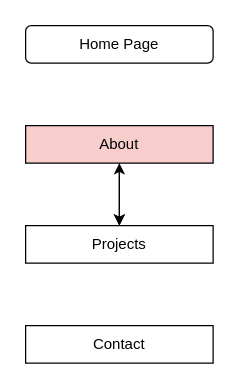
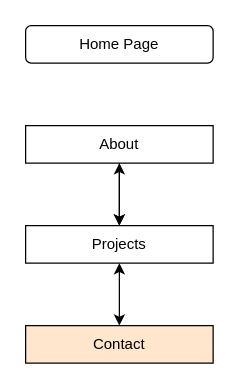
  <mxCell id="0" />
  <mxCell id="1" parent="0" />
  <mxCell id="2" value="Home Page" style="whiteSpace=wrap;html=1;rounded=1;" vertex="1" parent="1"><mxGeometry x="20" y="20" width="150" height="30" as="geometry" /></mxCell>
  <mxCell id="3" style="edgeStyle=orthogonalEdgeStyle;rounded=0;orthogonalLoop=1;jettySize=auto;html=1;entryX=0.5;entryY=0;entryDx=0;entryDy=0;" edge="1" parent="1" source="4" target="7"><mxGeometry relative="1" as="geometry" /></mxCell>
- <mxCell id="4" value="About" style="rounded=0;whiteSpace=wrap;html=1;fillColor=#f8cecc;" vertex="1" parent="1"><mxGeometry x="20" y="100" width="150" height="30" as="geometry" /></mxCell>
+ <mxCell id="4" value="About" style="rounded=0;whiteSpace=wrap;html=1;" vertex="1" parent="1"><mxGeometry x="20" y="100" width="150" height="30" as="geometry" /></mxCell>
+ <mxCell id="5" style="edgeStyle=orthogonalEdgeStyle;rounded=0;orthogonalLoop=1;jettySize=auto;html=1;entryX=0.5;entryY=0;entryDx=0;entryDy=0;startArrow=classic;startFill=1;" edge="1" parent="1" source="7" target="8"><mxGeometry relative="1" as="geometry" /></mxCell>
  <mxCell id="6" value="" style="edgeStyle=orthogonalEdgeStyle;rounded=0;orthogonalLoop=1;jettySize=auto;html=1;startArrow=classic;startFill=1;" edge="1" parent="1" source="7" target="4"><mxGeometry relative="1" as="geometry" /></mxCell>
  <mxCell id="7" value="Projects" style="rounded=0;whiteSpace=wrap;html=1;" vertex="1" parent="1"><mxGeometry x="20" y="180" width="150" height="30" as="geometry" /></mxCell>
- <mxCell id="8" value="Contact" style="rounded=0;whiteSpace=wrap;html=1;" vertex="1" parent="1"><mxGeometry x="20" y="260" width="150" height="30" as="geometry" /></mxCell>
+ <mxCell id="8" value="Contact" style="rounded=0;whiteSpace=wrap;html=1;fillColor=#ffe6cc;" vertex="1" parent="1"><mxGeometry x="20" y="260" width="150" height="30" as="geometry" /></mxCell>
